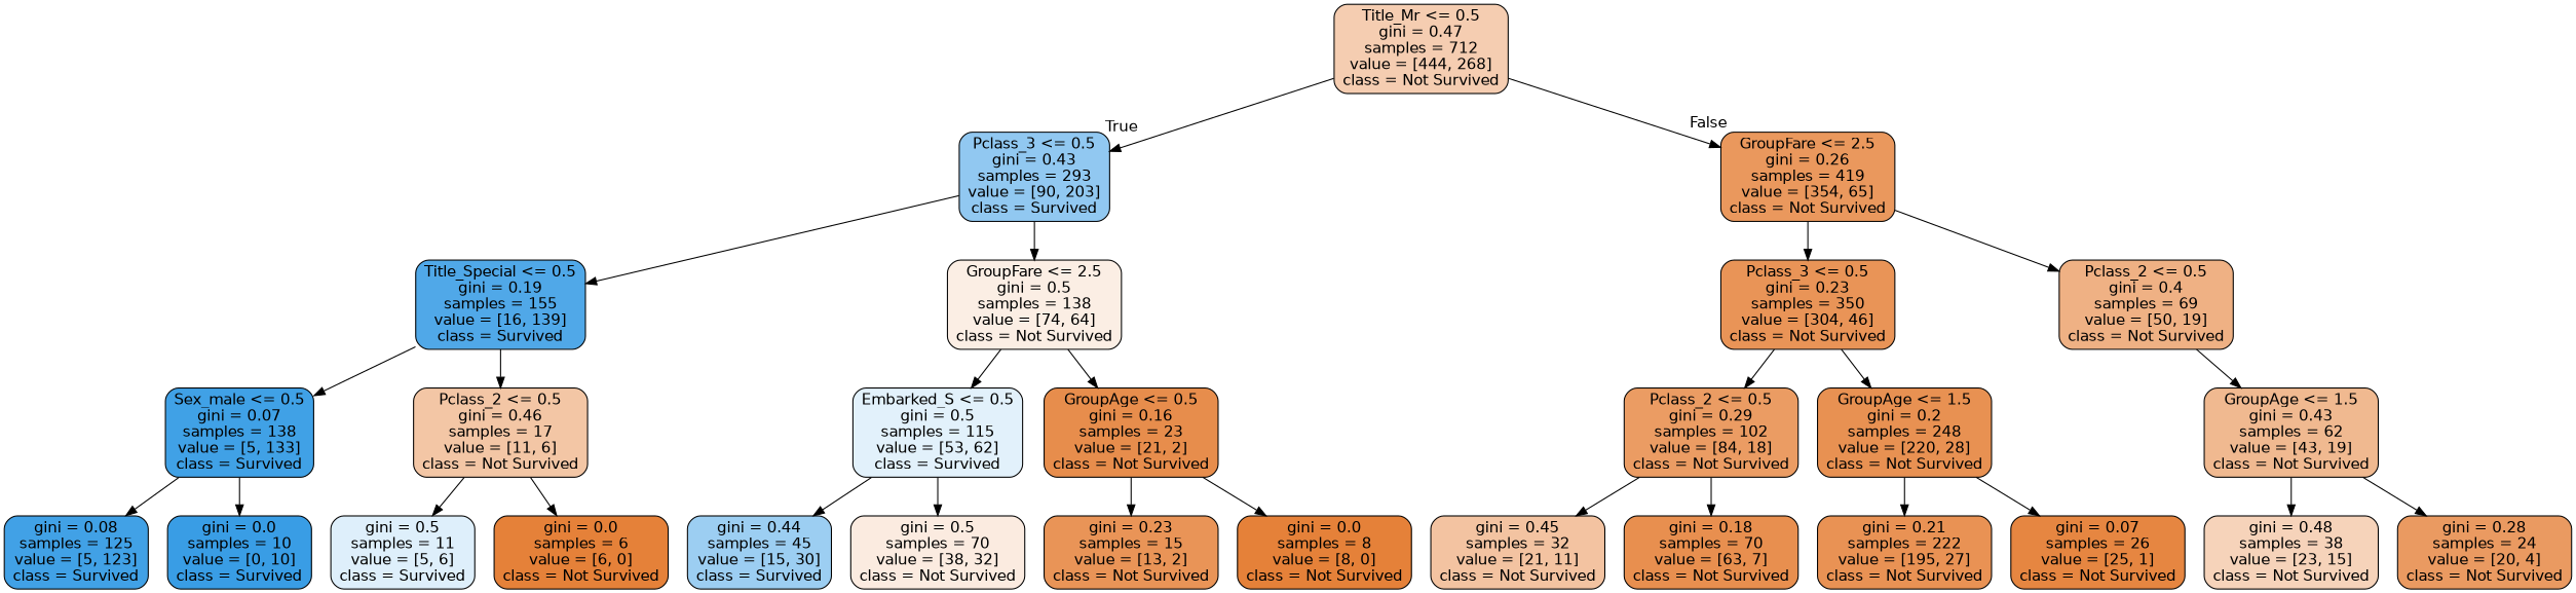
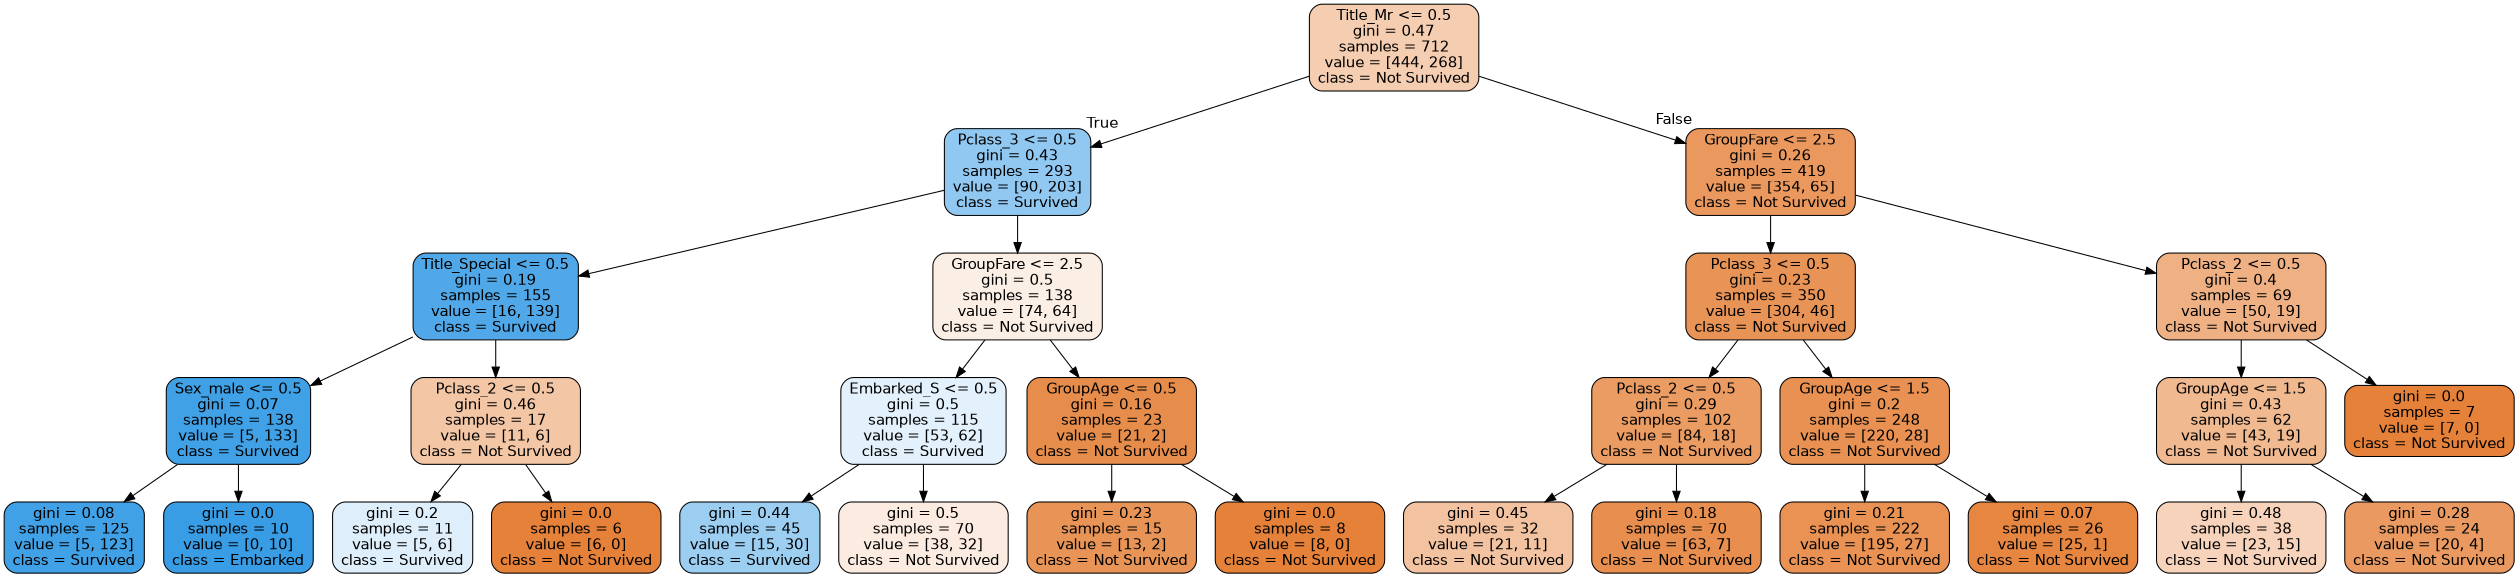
  digraph {
    node [color=black fillcolor="#e58139" fontname=helvetica shape=box style="filled, rounded"]
    edge [fontname=helvetica]
    n1 [fillcolor="#f5cdb1" label="Title_Mr <= 0.5\ngini = 0.47\nsamples = 712\nvalue = [444, 268]\nclass = Not Survived"]
    n2 [fillcolor="#91c8f1" label="Pclass_3 <= 0.5\ngini = 0.43\nsamples = 293\nvalue = [90, 203]\nclass = Survived"]
    n3 [fillcolor="#ea985d" label="GroupFare <= 2.5\ngini = 0.26\nsamples = 419\nvalue = [354, 65]\nclass = Not Survived"]
    n4 [fillcolor="#50a8e8" label="Title_Special <= 0.5\ngini = 0.19\nsamples = 155\nvalue = [16, 139]\nclass = Survived"]
    n5 [fillcolor="#fbeee4" label="GroupFare <= 2.5\ngini = 0.5\nsamples = 138\nvalue = [74, 64]\nclass = Not Survived"]
    n6 [fillcolor="#e99457" label="Pclass_3 <= 0.5\ngini = 0.23\nsamples = 350\nvalue = [304, 46]\nclass = Not Survived"]
    n7 [fillcolor="#efb184" label="Pclass_2 <= 0.5\ngini = 0.4\nsamples = 69\nvalue = [50, 19]\nclass = Not Survived"]
    n8 [fillcolor="#40a1e6" label="Sex_male <= 0.5\ngini = 0.07\nsamples = 138\nvalue = [5, 133]\nclass = Survived"]
    n9 [fillcolor="#f3c6a5" label="Pclass_2 <= 0.5\ngini = 0.46\nsamples = 17\nvalue = [11, 6]\nclass = Not Survived"]
    n10 [fillcolor="#e2f1fb" label="Embarked_S <= 0.5\ngini = 0.5\nsamples = 115\nvalue = [53, 62]\nclass = Survived"]
    n11 [fillcolor="#e78d4c" label="GroupAge <= 0.5\ngini = 0.16\nsamples = 23\nvalue = [21, 2]\nclass = Not Survived"]
    n12 [fillcolor="#41a1e6" label="gini = 0.08\nsamples = 125\nvalue = [5, 123]\nclass = Survived"]
-   n13 [fillcolor="#399de5" label="gini = 0.0\nsamples = 10\nvalue = [0, 10]\nclass = Survived"]
-   n14 [fillcolor="#deeffb" label="gini = 0.5\nsamples = 11\nvalue = [5, 6]\nclass = Survived"]
+   n13 [fillcolor="#399de5" label="gini = 0.0\nsamples = 10\nvalue = [0, 10]\nclass = Embarked"]
+   n14 [fillcolor="#deeffb" label="gini = 0.2\nsamples = 11\nvalue = [5, 6]\nclass = Survived"]
    n15 [label="gini = 0.0\nsamples = 6\nvalue = [6, 0]\nclass = Not Survived"]
    n16 [fillcolor="#9ccef2" label="gini = 0.44\nsamples = 45\nvalue = [15, 30]\nclass = Survived"]
    n17 [fillcolor="#fbebe0" label="gini = 0.5\nsamples = 70\nvalue = [38, 32]\nclass = Not Survived"]
    n18 [fillcolor="#e99457" label="gini = 0.23\nsamples = 15\nvalue = [13, 2]\nclass = Not Survived"]
    n19 [label="gini = 0.0\nsamples = 8\nvalue = [8, 0]\nclass = Not Survived"]
    n20 [fillcolor="#eb9c63" label="Pclass_2 <= 0.5\ngini = 0.29\nsamples = 102\nvalue = [84, 18]\nclass = Not Survived"]
    n21 [fillcolor="#e89152" label="GroupAge <= 1.5\ngini = 0.2\nsamples = 248\nvalue = [220, 28]\nclass = Not Survived"]
    n22 [fillcolor="#f0b990" label="GroupAge <= 1.5\ngini = 0.43\nsamples = 62\nvalue = [43, 19]\nclass = Not Survived"]
+   n23 [label="gini = 0.0\nsamples = 7\nvalue = [7, 0]\nclass = Not Survived"]
    n24 [fillcolor="#f3c3a1" label="gini = 0.45\nsamples = 32\nvalue = [21, 11]\nclass = Not Survived"]
    n25 [fillcolor="#e88f4f" label="gini = 0.18\nsamples = 70\nvalue = [63, 7]\nclass = Not Survived"]
    n26 [fillcolor="#e99254" label="gini = 0.21\nsamples = 222\nvalue = [195, 27]\nclass = Not Survived"]
    n27 [fillcolor="#e68641" label="gini = 0.07\nsamples = 26\nvalue = [25, 1]\nclass = Not Survived"]
    n28 [fillcolor="#f6d3ba" label="gini = 0.48\nsamples = 38\nvalue = [23, 15]\nclass = Not Survived"]
    n29 [fillcolor="#ea9a61" label="gini = 0.28\nsamples = 24\nvalue = [20, 4]\nclass = Not Survived"]
    n1 -> n2 [headlabel=True labelangle=45 labeldistance=2.5]
    n1 -> n3 [headlabel=False labelangle=-45 labeldistance=2.5]
    n2 -> n4
    n2 -> n5
    n3 -> n6
    n3 -> n7
    n4 -> n8
    n4 -> n9
    n5 -> n10
    n5 -> n11
    n6 -> n20
    n6 -> n21
    n7 -> n22
+   n7 -> n23
    n8 -> n12
    n8 -> n13
    n9 -> n14
    n9 -> n15
    n10 -> n16
    n10 -> n17
    n11 -> n18
    n11 -> n19
    n20 -> n24
    n20 -> n25
    n21 -> n26
    n21 -> n27
    n22 -> n28
    n22 -> n29
  }
